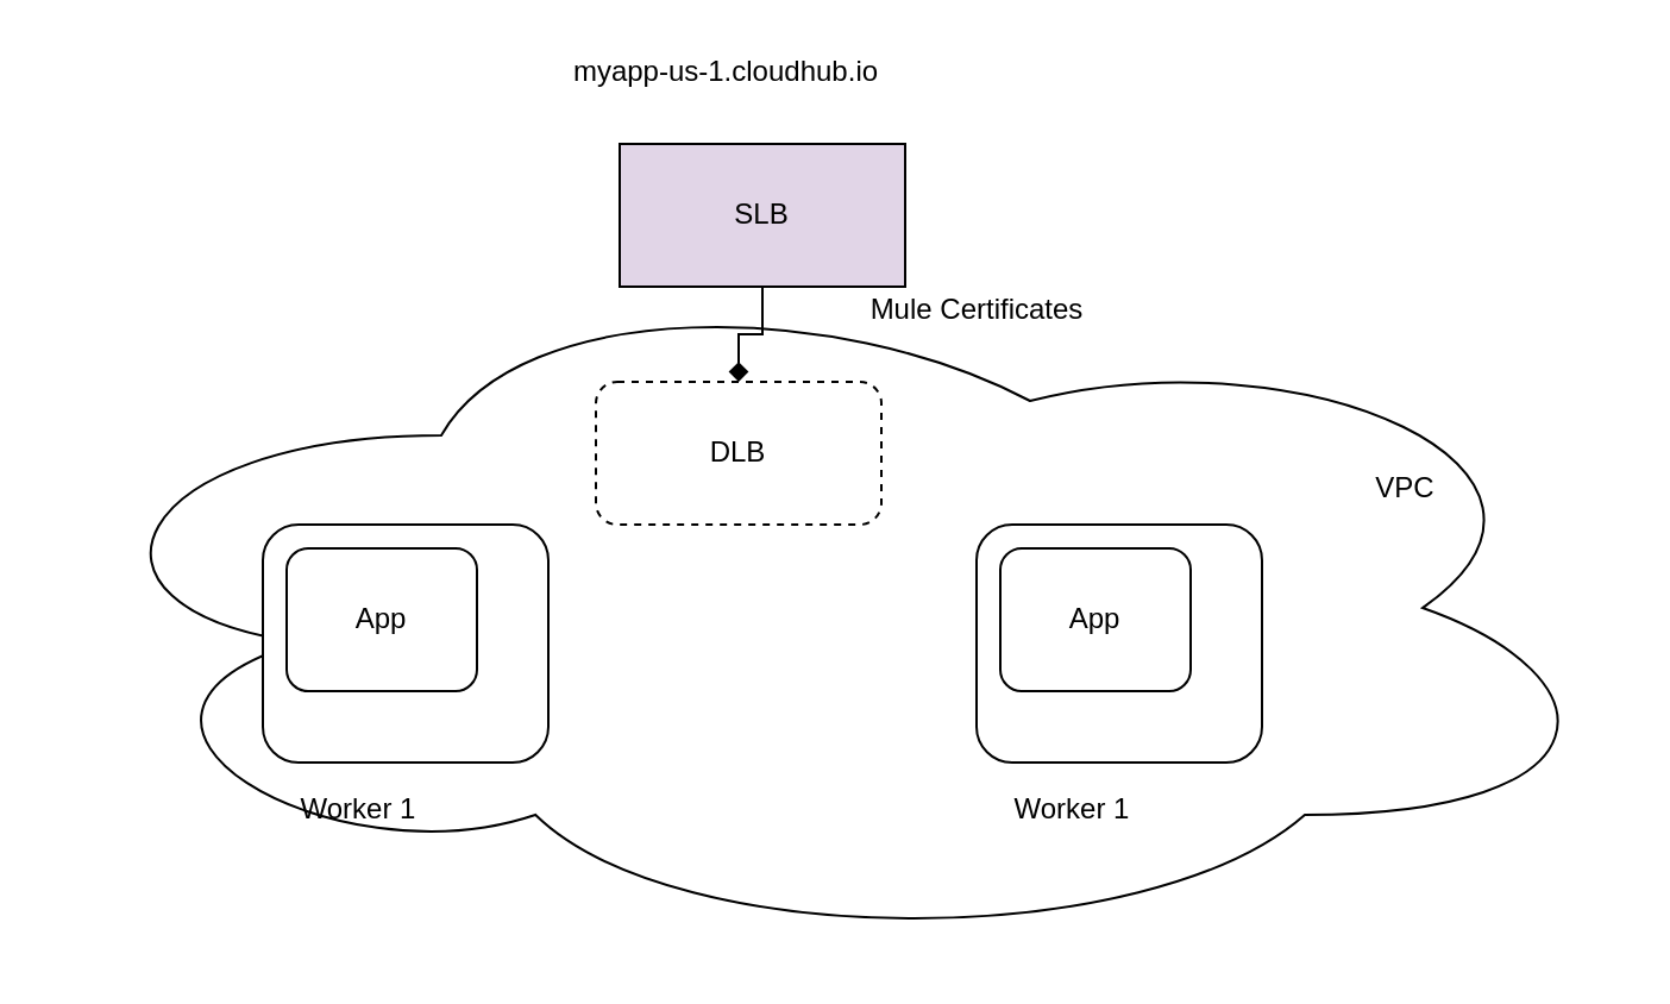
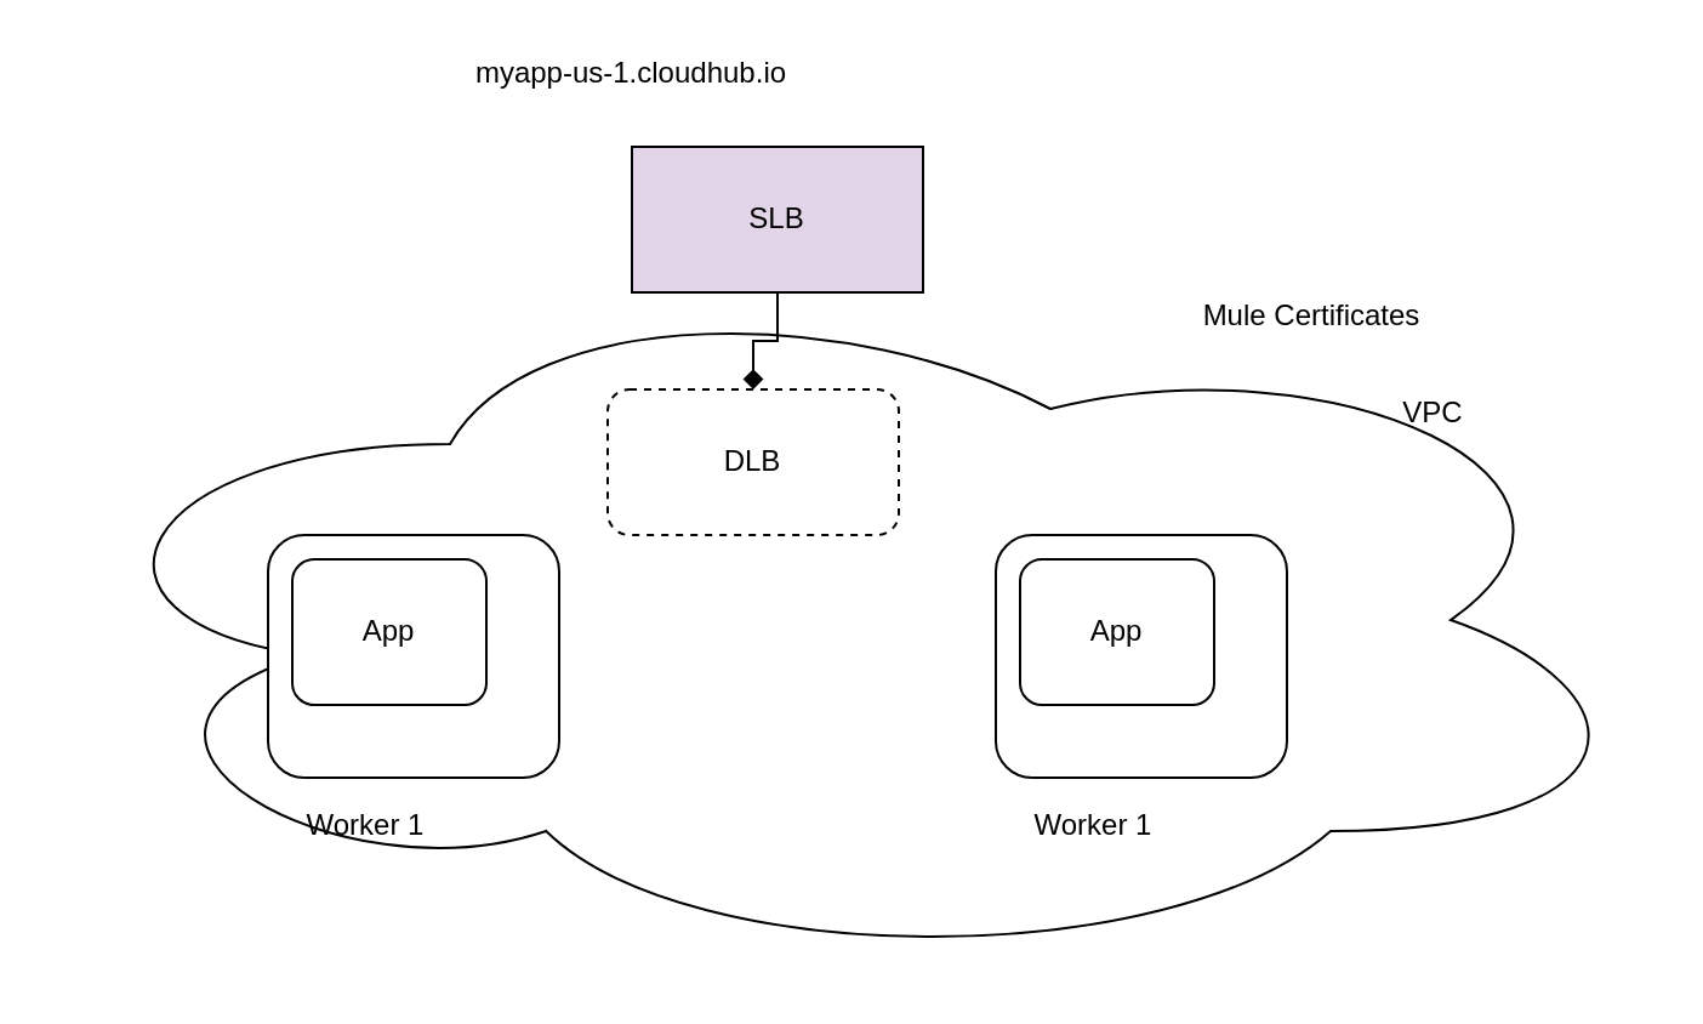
  <mxCell id="0" />
  <mxCell id="1" parent="0" />
  <mxCell id="2" value="" style="ellipse;shape=cloud;whiteSpace=wrap;html=1;" vertex="1" parent="1"><mxGeometry x="20" y="110" width="660" height="290" as="geometry" /></mxCell>
- <mxCell id="3" value="myapp-us-1.cloudhub.io" style="text;html=1;strokeColor=none;fillColor=none;align=center;verticalAlign=middle;whiteSpace=wrap;rounded=0;" vertex="1" parent="1"><mxGeometry x="220" y="20" width="170" height="20" as="geometry" /></mxCell>
+ <mxCell id="3" value="myapp-us-1.cloudhub.io" style="text;html=1;strokeColor=none;fillColor=none;align=center;verticalAlign=middle;whiteSpace=wrap;rounded=0;" vertex="1" parent="1"><mxGeometry x="175" y="20" width="170" height="20" as="geometry" /></mxCell>
  <mxCell id="4" value="" style="edgeStyle=orthogonalEdgeStyle;rounded=0;orthogonalLoop=1;jettySize=auto;html=1;endArrow=diamond;" edge="1" parent="1" source="5" target="14"><mxGeometry relative="1" as="geometry" /></mxCell>
  <mxCell id="5" value="SLB" style="rounded=0;whiteSpace=wrap;html=1;fillColor=#e1d5e7;" vertex="1" parent="1"><mxGeometry x="260" y="60" width="120" height="60" as="geometry" /></mxCell>
  <mxCell id="6" value="" style="rounded=1;whiteSpace=wrap;html=1;" vertex="1" parent="1"><mxGeometry x="110" y="220" width="120" height="100" as="geometry" /></mxCell>
  <mxCell id="7" value="App" style="rounded=1;whiteSpace=wrap;html=1;" vertex="1" parent="1"><mxGeometry x="120" y="230" width="80" height="60" as="geometry" /></mxCell>
  <mxCell id="8" value="Worker 1" style="text;html=1;align=center;verticalAlign=middle;resizable=0;points=[];autosize=1;" vertex="1" parent="1"><mxGeometry x="120" y="330" width="60" height="20" as="geometry" /></mxCell>
  <mxCell id="9" value="" style="rounded=1;whiteSpace=wrap;html=1;" vertex="1" parent="1"><mxGeometry x="410" y="220" width="120" height="100" as="geometry" /></mxCell>
  <mxCell id="10" value="App" style="rounded=1;whiteSpace=wrap;html=1;" vertex="1" parent="1"><mxGeometry x="420" y="230" width="80" height="60" as="geometry" /></mxCell>
  <mxCell id="11" value="Worker 1" style="text;html=1;align=center;verticalAlign=middle;resizable=0;points=[];autosize=1;" vertex="1" parent="1"><mxGeometry x="420" y="330" width="60" height="20" as="geometry" /></mxCell>
- <mxCell id="12" value="Mule Certificates" style="text;html=1;align=center;verticalAlign=middle;resizable=0;points=[];autosize=1;" vertex="1" parent="1"><mxGeometry x="360" y="120" width="100" height="20" as="geometry" /></mxCell>
- <mxCell id="13" value="VPC" style="text;html=1;align=center;verticalAlign=middle;resizable=0;points=[];autosize=1;" vertex="1" parent="1"><mxGeometry x="570" y="195" width="40" height="20" as="geometry" /></mxCell>
+ <mxCell id="12" value="Mule Certificates" style="text;html=1;align=center;verticalAlign=middle;resizable=0;points=[];autosize=1;" vertex="1" parent="1"><mxGeometry x="490" y="120" width="100" height="20" as="geometry" /></mxCell>
+ <mxCell id="13" value="VPC" style="text;html=1;align=center;verticalAlign=middle;resizable=0;points=[];autosize=1;" vertex="1" parent="1"><mxGeometry x="570" y="160" width="40" height="20" as="geometry" /></mxCell>
  <mxCell id="14" value="DLB" style="rounded=1;whiteSpace=wrap;html=1;dashed=1;" vertex="1" parent="1"><mxGeometry x="250" y="160" width="120" height="60" as="geometry" /></mxCell>
